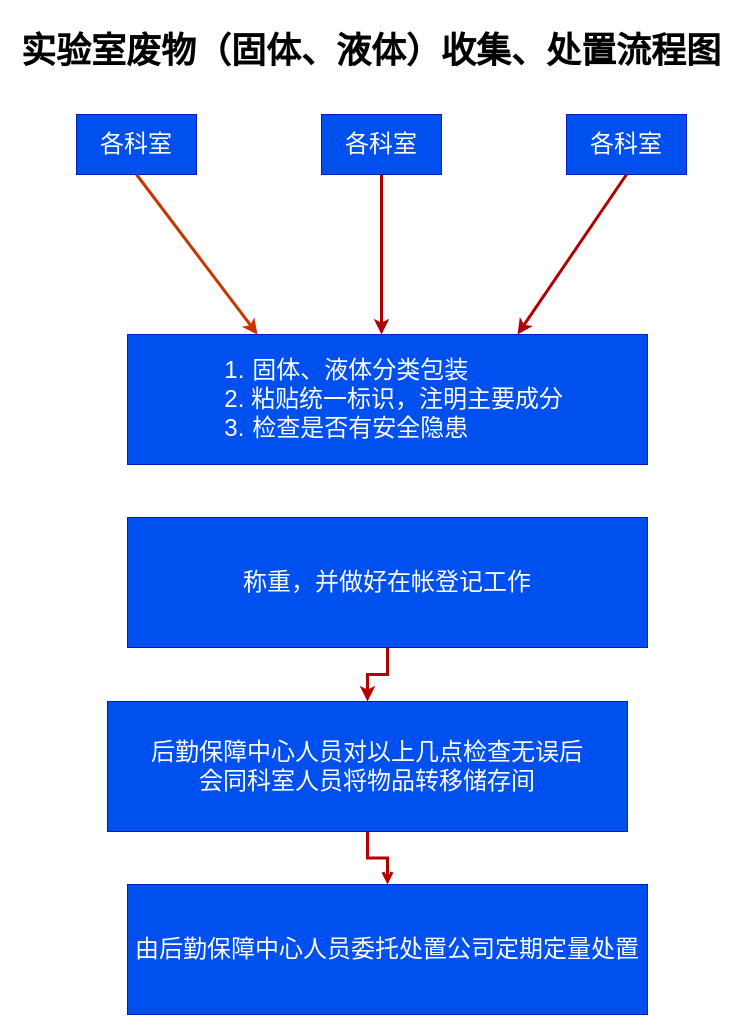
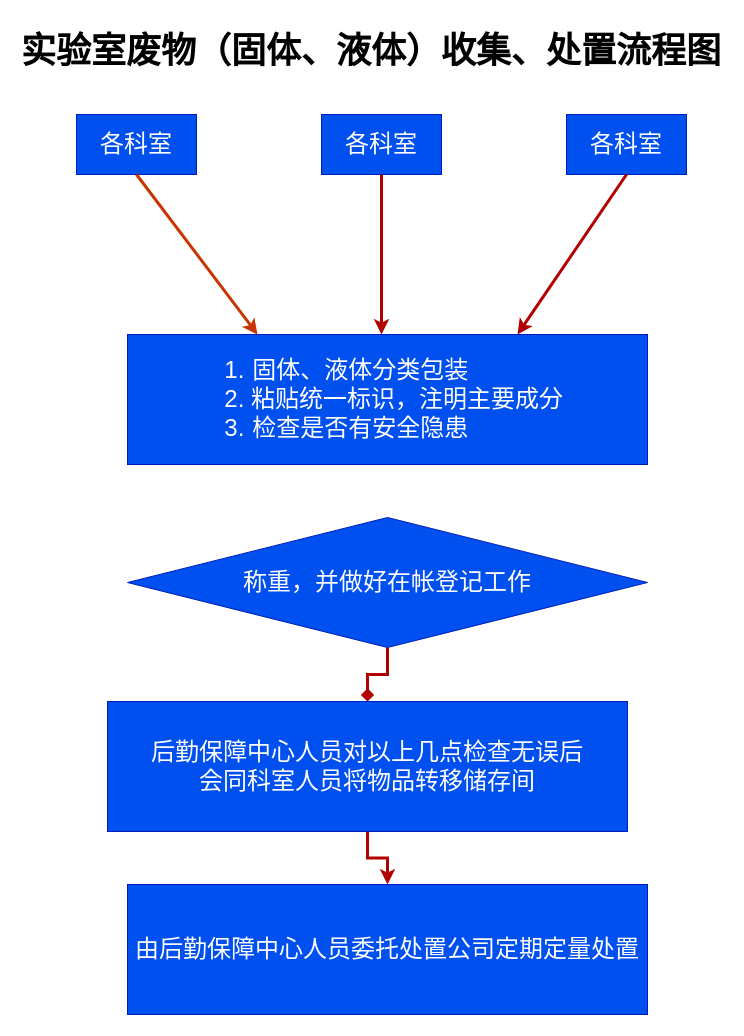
  <mxCell id="0" />
  <mxCell id="1" parent="0" />
  <mxCell id="2" value="&lt;font style=&quot;font-size: 24px&quot;&gt;各科室&lt;/font&gt;" style="rounded=0;whiteSpace=wrap;html=1;fontColor=#FFFFFF;strokeColor=#001DBC;fillColor=#0050EF;" parent="1" vertex="1"><mxGeometry x="76" y="114" width="120" height="60" as="geometry" /></mxCell>
  <mxCell id="3" value="&lt;span style=&quot;color: rgb(255 , 255 , 255) ; font-size: 24px&quot;&gt;各科室&lt;/span&gt;" style="rounded=0;whiteSpace=wrap;html=1;strokeColor=#001DBC;fillColor=#0050EF;" parent="1" vertex="1"><mxGeometry x="566" y="114" width="120" height="60" as="geometry" /></mxCell>
  <mxCell id="4" value="&lt;span style=&quot;color: rgb(255 , 255 , 255) ; font-size: 24px&quot;&gt;各科室&lt;/span&gt;" style="rounded=0;whiteSpace=wrap;html=1;strokeColor=#001DBC;fillColor=#0050EF;" parent="1" vertex="1"><mxGeometry x="321" y="114" width="120" height="60" as="geometry" /></mxCell>
  <mxCell id="5" value="&lt;ol&gt;&lt;li&gt;固体、液体分类包装&amp;nbsp; &amp;nbsp; &amp;nbsp; &amp;nbsp; &amp;nbsp; &amp;nbsp; &amp;nbsp;&amp;nbsp;&lt;/li&gt;&lt;li&gt;粘贴统一标识，注明主要成分&lt;/li&gt;&lt;li&gt;检查是否有安全隐患&amp;nbsp; &amp;nbsp; &amp;nbsp; &amp;nbsp; &amp;nbsp; &amp;nbsp; &amp;nbsp;&amp;nbsp;&lt;/li&gt;&lt;/ol&gt;" style="rounded=0;whiteSpace=wrap;html=1;fillColor=#0050ef;strokeColor=#001DBC;fontColor=#ffffff;fontSize=24;align=center;" parent="1" vertex="1"><mxGeometry x="127" y="334" width="520" height="130" as="geometry" /></mxCell>
- <mxCell id="6" value="" style="edgeStyle=orthogonalEdgeStyle;rounded=0;orthogonalLoop=1;jettySize=auto;html=1;fontSize=24;fontColor=#FFFFFF;strokeWidth=3;fillColor=#e51400;strokeColor=#B20000;" parent="1" source="7" target="9" edge="1"><mxGeometry relative="1" as="geometry" /></mxCell>
- <mxCell id="7" value="称重，并做好在帐登记工作" style="rounded=0;whiteSpace=wrap;html=1;fillColor=#0050ef;strokeColor=#001DBC;fontColor=#ffffff;fontSize=24;" parent="1" vertex="1"><mxGeometry x="127" y="517" width="520" height="130" as="geometry" /></mxCell>
- <mxCell id="8" value="" style="edgeStyle=orthogonalEdgeStyle;rounded=0;orthogonalLoop=1;jettySize=auto;html=1;fontSize=24;fontColor=#FFFFFF;strokeWidth=3;fillColor=#e51400;strokeColor=#B20000;endArrow=open;" parent="1" source="9" target="10" edge="1"><mxGeometry relative="1" as="geometry" /></mxCell>
+ <mxCell id="6" value="" style="edgeStyle=orthogonalEdgeStyle;rounded=0;orthogonalLoop=1;jettySize=auto;html=1;fontSize=24;fontColor=#FFFFFF;strokeWidth=3;fillColor=#e51400;strokeColor=#B20000;endArrow=diamond;" parent="1" source="7" target="9" edge="1"><mxGeometry relative="1" as="geometry" /></mxCell>
+ <mxCell id="7" value="称重，并做好在帐登记工作" style="rhombus;whiteSpace=wrap;html=1;fillColor=#0050ef;strokeColor=#001DBC;fontColor=#ffffff;fontSize=24;" parent="1" vertex="1"><mxGeometry x="127" y="517" width="520" height="130" as="geometry" /></mxCell>
+ <mxCell id="8" value="" style="edgeStyle=orthogonalEdgeStyle;rounded=0;orthogonalLoop=1;jettySize=auto;html=1;fontSize=24;fontColor=#FFFFFF;strokeWidth=3;fillColor=#e51400;strokeColor=#B20000;" parent="1" source="9" target="10" edge="1"><mxGeometry relative="1" as="geometry" /></mxCell>
  <mxCell id="9" value="&lt;font style=&quot;font-size: 24px&quot;&gt;后勤保障中心人员对以上几点检查无误后&lt;br&gt;会同科室人员将物品转移储存间&lt;/font&gt;" style="rounded=0;whiteSpace=wrap;html=1;fillColor=#0050ef;strokeColor=#001DBC;fontColor=#ffffff;" parent="1" vertex="1"><mxGeometry x="107" y="701" width="520" height="130" as="geometry" /></mxCell>
  <mxCell id="10" value="由后勤保障中心人员委托处置公司定期定量处置" style="rounded=0;whiteSpace=wrap;html=1;fontStyle=0;fillColor=#0050ef;strokeColor=#001DBC;fontColor=#ffffff;fontSize=24;" parent="1" vertex="1"><mxGeometry x="127" y="884" width="520" height="130" as="geometry" /></mxCell>
  <mxCell id="11" value="" style="endArrow=classic;html=1;exitX=0.5;exitY=1;exitDx=0;exitDy=0;entryX=0.25;entryY=0;entryDx=0;entryDy=0;strokeWidth=3;fillColor=#fa6800;strokeColor=#C73500;" parent="1" source="2" target="5" edge="1"><mxGeometry width="50" height="50" relative="1" as="geometry"><mxPoint x="247" y="304" as="sourcePoint" /><mxPoint x="357" y="424" as="targetPoint" /></mxGeometry></mxCell>
  <mxCell id="12" value="" style="endArrow=classic;html=1;fontColor=#FFFFFF;strokeWidth=3;fillColor=#e51400;strokeColor=#B20000;" parent="1" edge="1"><mxGeometry width="50" height="50" relative="1" as="geometry"><mxPoint x="381" y="174" as="sourcePoint" /><mxPoint x="381" y="334" as="targetPoint" /></mxGeometry></mxCell>
  <mxCell id="13" value="" style="endArrow=classic;html=1;fontColor=#FFFFFF;exitX=0.5;exitY=1;exitDx=0;exitDy=0;entryX=0.75;entryY=0;entryDx=0;entryDy=0;fillColor=#e51400;strokeColor=#B20000;strokeWidth=3;" parent="1" source="3" target="5" edge="1"><mxGeometry width="50" height="50" relative="1" as="geometry"><mxPoint x="307" y="594" as="sourcePoint" /><mxPoint x="357" y="544" as="targetPoint" /></mxGeometry></mxCell>
  <mxCell id="14" value="实验室废物（固体、液体）收集、处置流程图" style="rounded=0;whiteSpace=wrap;html=1;fontSize=35;align=center;strokeColor=none;fontStyle=1" parent="1" vertex="1"><mxGeometry x="20" y="20" width="702" height="60" as="geometry" /></mxCell>
